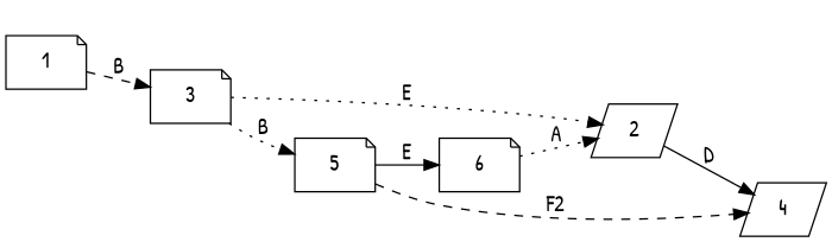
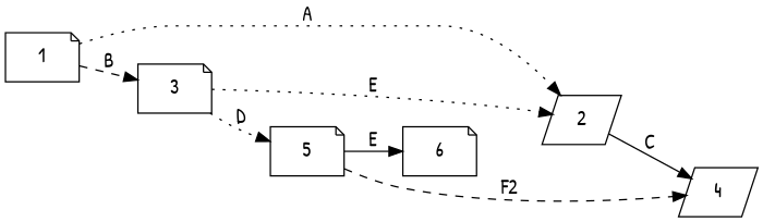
  digraph {
    fontname="Patrick Hand"
    rankdir=LR
    node [fontname="Patrick Hand" shape=note]
    edge [fontname="Patrick Hand" splines=line style=dotted]
    2 [shape=parallelogram]
    1
    3
    4 [shape=parallelogram]
    5
    6
-   2 -> 4 [label=D style=solid]
-   6 -> 2 [label=A]
+   2 -> 4 [label=C style=solid]
+   1 -> 2 [label=A]
    1 -> 3 [label=B style=dashed]
    3 -> 2 [label=E]
-   3 -> 5 [label=B]
+   3 -> 5 [label=D]
    5 -> 4 [label=F2 style=dashed]
    5 -> 6 [label=E style=solid]
  }
